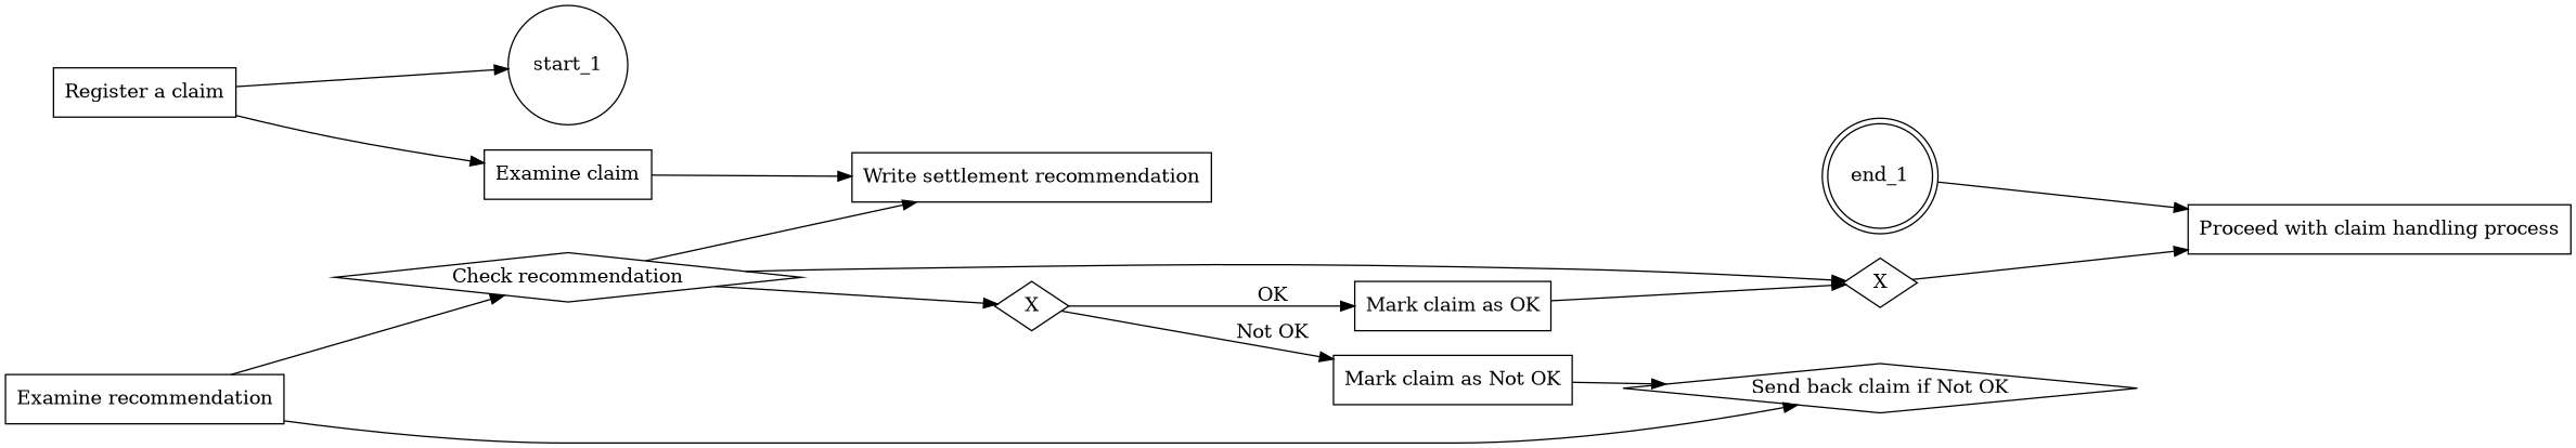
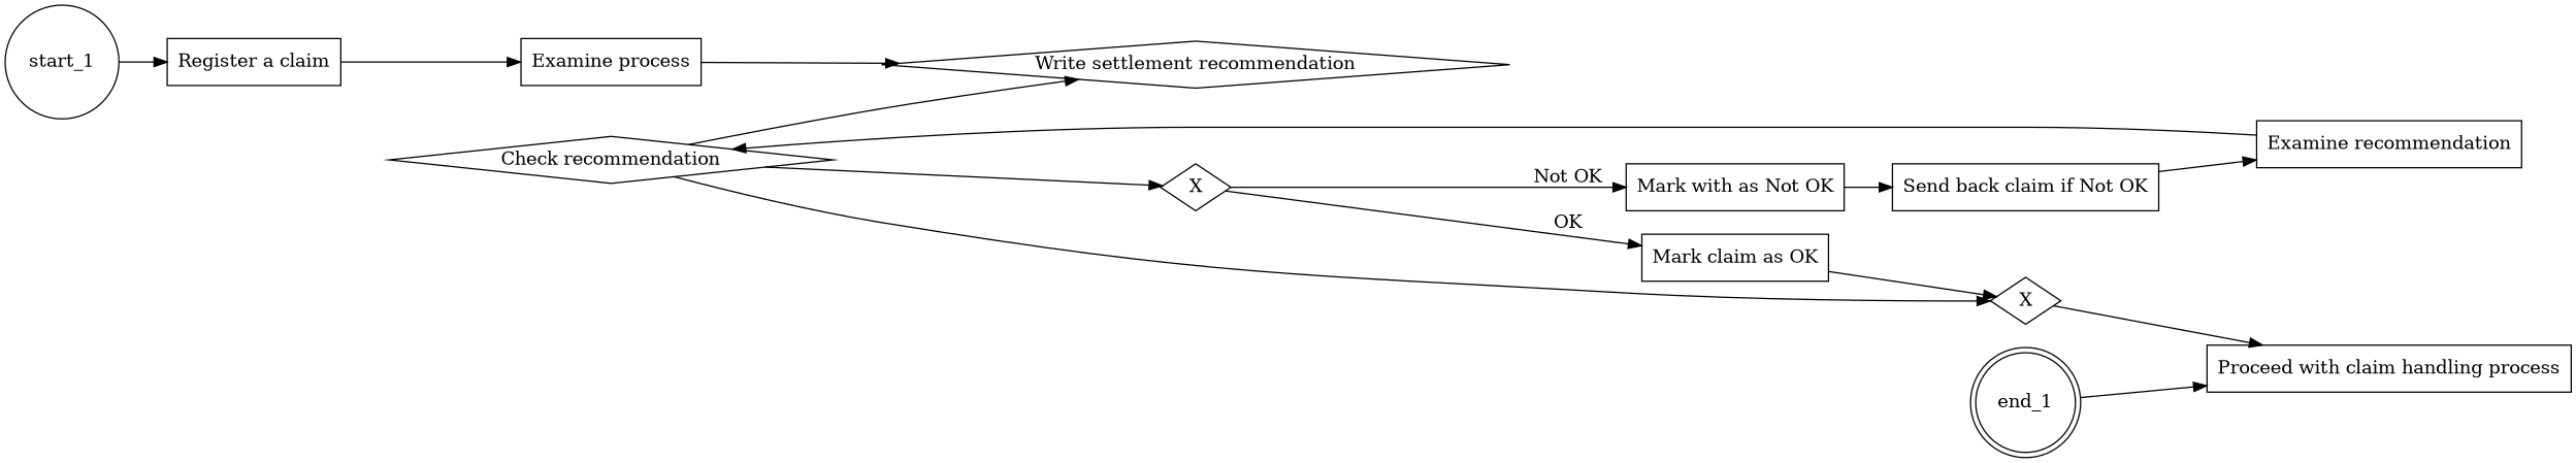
  digraph {
    rankdir=LR
    node [shape=rectangle]
    start_1 [shape=circle]
    "Register a claim"
-   "Examine claim"
+   "Examine claim" [label="Examine process"]
    end_1 [shape=doublecircle]
    "Proceed with claim handling process"
-   "Write settlement recommendation"
+   "Write settlement recommendation" [shape=diamond]
    "Check recommendation" [shape=diamond]
    n8 [label=X shape=diamond]
    n9 [label=X shape=diamond]
    "Mark claim as OK"
-   "Mark claim as Not OK"
-   "Send back claim if Not OK" [shape=diamond]
+   "Mark claim as Not OK" [label="Mark with as Not OK"]
+   "Send back claim if Not OK"
    n13 [label="Examine recommendation"]
-   "Register a claim" -> start_1
+   start_1 -> "Register a claim"
    "Register a claim" -> "Examine claim"
    "Examine claim" -> "Write settlement recommendation"
    end_1 -> "Proceed with claim handling process"
    "Check recommendation" -> "Write settlement recommendation"
    "Check recommendation" -> n8
    "Check recommendation" -> n9
    n8 -> "Mark claim as OK" [label=OK]
    n8 -> "Mark claim as Not OK" [label="Not OK"]
    n9 -> "Proceed with claim handling process"
    "Mark claim as OK" -> n9
    "Mark claim as Not OK" -> "Send back claim if Not OK"
-   n13 -> "Send back claim if Not OK"
+   "Send back claim if Not OK" -> n13
    n13 -> "Check recommendation"
  }
